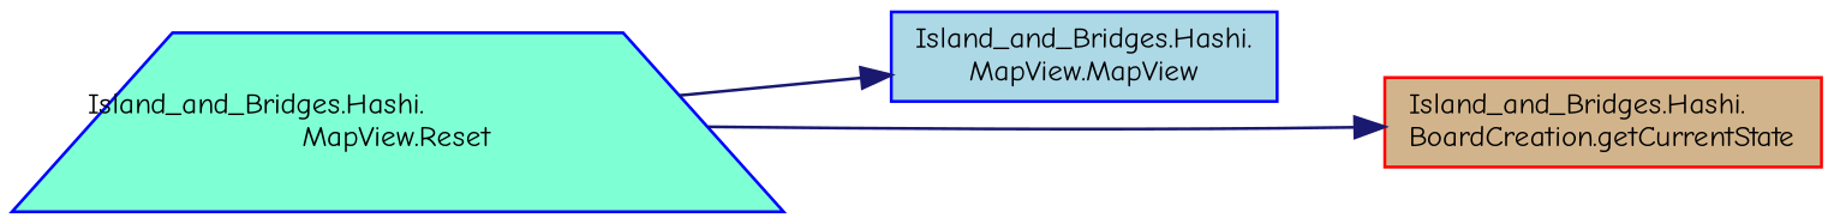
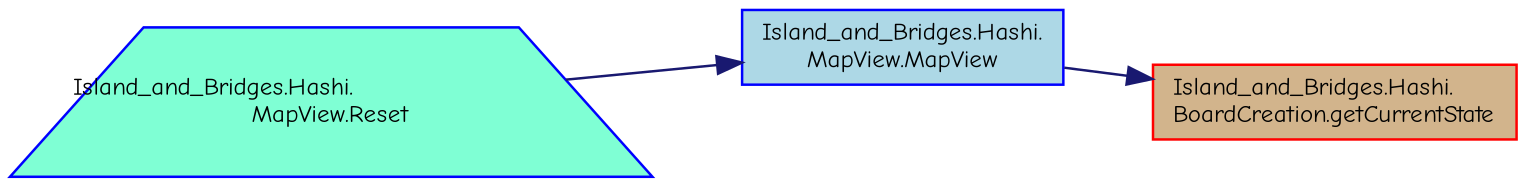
  digraph {
    fontname="Comic Neue"
    rankdir=LR
    node [color=blue fontname="Comic Neue" fontsize=10 shape=box style=filled]
    edge [color=midnightblue fontname="Comic Neue" fontsize=10 labelfontname=Helvetica labelfontsize=10 style=solid]
    n1 [fillcolor=lightblue fontcolor=black height=0.2 label="Island_and_Bridges.Hashi.\lMapView.MapView" width=0.4]
    n2 [fillcolor=aquamarine height=0.2 label="Island_and_Bridges.Hashi.\lMapView.Reset" shape=trapezium width=0.4]
    n3 [color=red fillcolor=tan height=0.2 label="Island_and_Bridges.Hashi.\lBoardCreation.getCurrentState" width=0.4]
    n2 -> n1
-   n2 -> n3
+   n1 -> n3
  }
